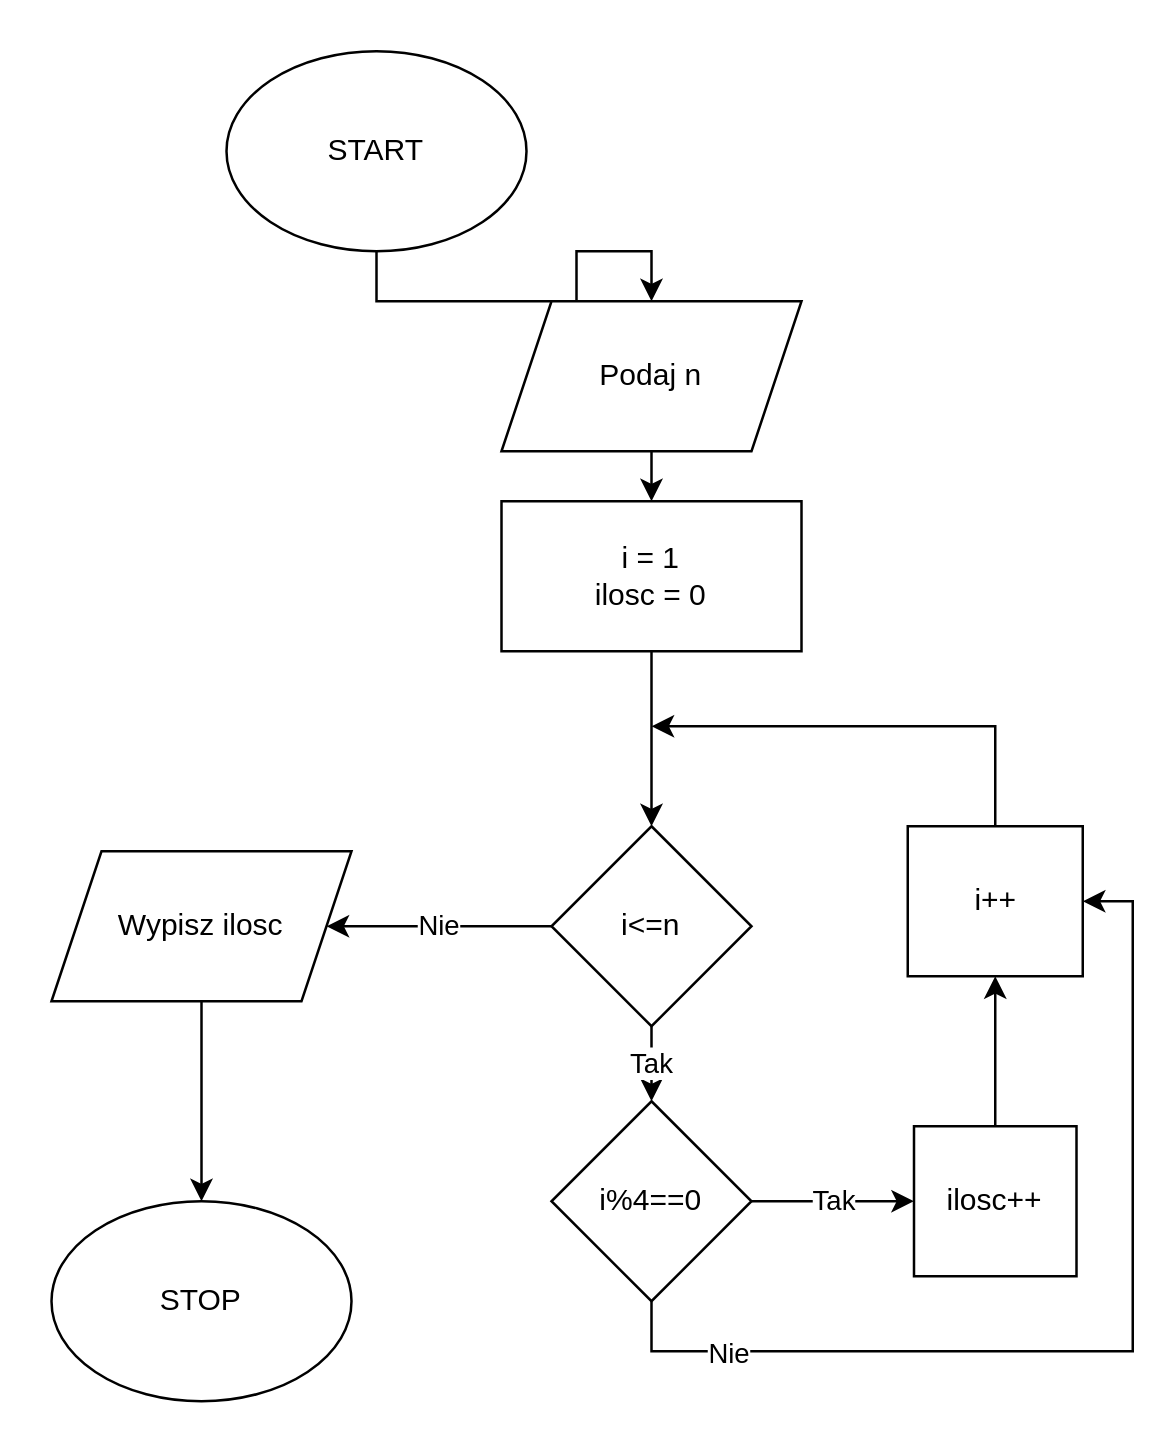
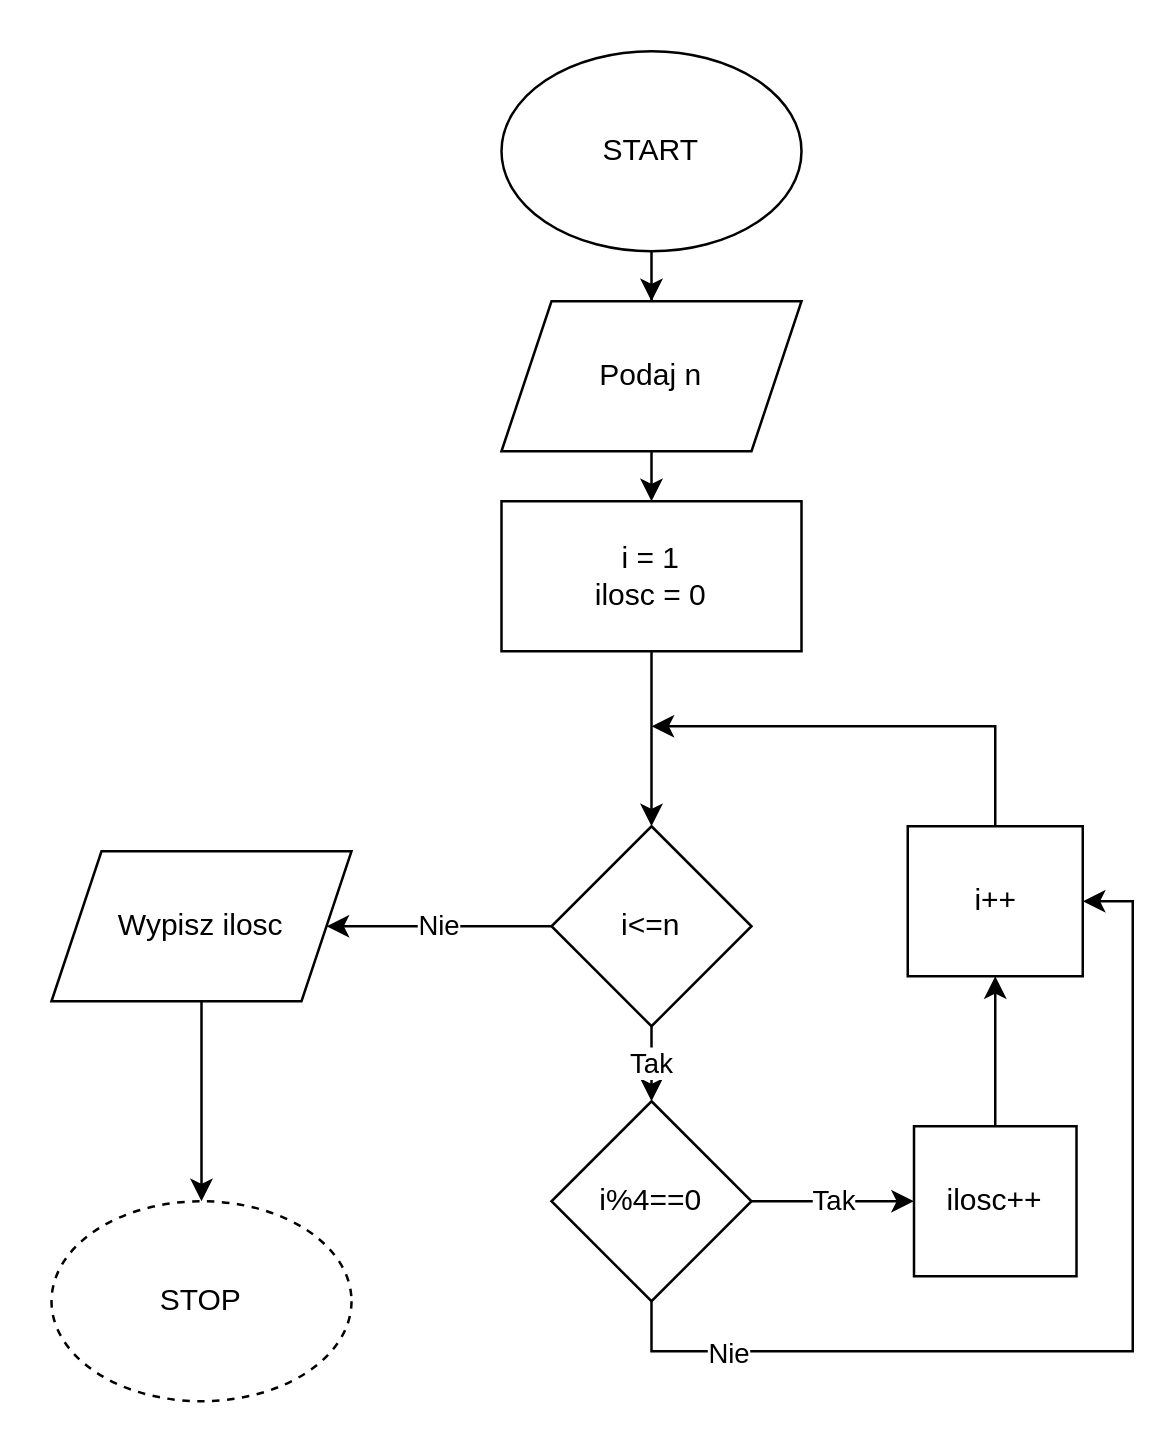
  <mxCell id="0" />
  <mxCell id="1" parent="0" />
  <mxCell id="2" style="edgeStyle=orthogonalEdgeStyle;rounded=0;orthogonalLoop=1;jettySize=auto;html=1;exitX=0.5;exitY=1;exitDx=0;exitDy=0;" edge="1" parent="1" source="3" target="7"><mxGeometry relative="1" as="geometry" /></mxCell>
- <mxCell id="3" value="START" style="ellipse;whiteSpace=wrap;html=1;" vertex="1" parent="1"><mxGeometry x="90" y="20" width="120" height="80" as="geometry" /></mxCell>
+ <mxCell id="3" value="START" style="ellipse;whiteSpace=wrap;html=1;" vertex="1" parent="1"><mxGeometry x="200" y="20" width="120" height="80" as="geometry" /></mxCell>
  <mxCell id="4" style="edgeStyle=orthogonalEdgeStyle;rounded=0;orthogonalLoop=1;jettySize=auto;html=1;entryX=0.5;entryY=0;entryDx=0;entryDy=0;" edge="1" parent="1" source="5" target="10"><mxGeometry relative="1" as="geometry" /></mxCell>
  <mxCell id="5" value="i = 1&lt;br&gt;ilosc = 0" style="rounded=0;whiteSpace=wrap;html=1;" vertex="1" parent="1"><mxGeometry x="200" y="200" width="120" height="60" as="geometry" /></mxCell>
  <mxCell id="6" style="edgeStyle=orthogonalEdgeStyle;rounded=0;orthogonalLoop=1;jettySize=auto;html=1;exitX=0.5;exitY=1;exitDx=0;exitDy=0;entryX=0.5;entryY=0;entryDx=0;entryDy=0;" edge="1" parent="1" source="7" target="5"><mxGeometry relative="1" as="geometry" /></mxCell>
  <mxCell id="7" value="Podaj n" style="shape=parallelogram;perimeter=parallelogramPerimeter;whiteSpace=wrap;html=1;fixedSize=1;" vertex="1" parent="1"><mxGeometry x="200" y="120" width="120" height="60" as="geometry" /></mxCell>
  <mxCell id="8" value="Tak" style="edgeStyle=orthogonalEdgeStyle;rounded=0;orthogonalLoop=1;jettySize=auto;html=1;" edge="1" parent="1" source="10" target="14"><mxGeometry relative="1" as="geometry" /></mxCell>
  <mxCell id="9" value="Nie" style="edgeStyle=orthogonalEdgeStyle;rounded=0;orthogonalLoop=1;jettySize=auto;html=1;exitX=0;exitY=0.5;exitDx=0;exitDy=0;entryX=1;entryY=0.5;entryDx=0;entryDy=0;" edge="1" parent="1" source="10" target="20"><mxGeometry relative="1" as="geometry"><mxPoint x="140" y="370" as="targetPoint" /></mxGeometry></mxCell>
  <mxCell id="10" value="i&amp;lt;=n" style="rhombus;whiteSpace=wrap;html=1;" vertex="1" parent="1"><mxGeometry x="220" y="330" width="80" height="80" as="geometry" /></mxCell>
  <mxCell id="11" value="&lt;div&gt;Tak&lt;/div&gt;" style="edgeStyle=orthogonalEdgeStyle;rounded=0;orthogonalLoop=1;jettySize=auto;html=1;" edge="1" parent="1" source="14" target="16"><mxGeometry relative="1" as="geometry" /></mxCell>
  <mxCell id="12" style="edgeStyle=orthogonalEdgeStyle;rounded=0;orthogonalLoop=1;jettySize=auto;html=1;exitX=0.5;exitY=1;exitDx=0;exitDy=0;entryX=1;entryY=0.5;entryDx=0;entryDy=0;" edge="1" parent="1" source="14" target="18"><mxGeometry relative="1" as="geometry" /></mxCell>
  <mxCell id="13" value="Nie" style="edgeLabel;html=1;align=center;verticalAlign=middle;resizable=0;points=[];" vertex="1" connectable="0" parent="12"><mxGeometry x="-0.816" relative="1" as="geometry"><mxPoint x="12" as="offset" /></mxGeometry></mxCell>
  <mxCell id="14" value="i%4==0" style="rhombus;whiteSpace=wrap;html=1;" vertex="1" parent="1"><mxGeometry x="220" y="440" width="80" height="80" as="geometry" /></mxCell>
  <mxCell id="15" style="edgeStyle=orthogonalEdgeStyle;rounded=0;orthogonalLoop=1;jettySize=auto;html=1;entryX=0.5;entryY=1;entryDx=0;entryDy=0;" edge="1" parent="1" source="16" target="18"><mxGeometry relative="1" as="geometry" /></mxCell>
  <mxCell id="16" value="ilosc++" style="rounded=0;whiteSpace=wrap;html=1;" vertex="1" parent="1"><mxGeometry x="365" y="450" width="65" height="60" as="geometry" /></mxCell>
  <mxCell id="17" style="edgeStyle=orthogonalEdgeStyle;rounded=0;orthogonalLoop=1;jettySize=auto;html=1;exitX=0.5;exitY=0;exitDx=0;exitDy=0;" edge="1" parent="1" source="18"><mxGeometry relative="1" as="geometry"><mxPoint x="260" y="290" as="targetPoint" /><Array as="points"><mxPoint x="398" y="290" /></Array></mxGeometry></mxCell>
  <mxCell id="18" value="i++" style="rounded=0;whiteSpace=wrap;html=1;" vertex="1" parent="1"><mxGeometry x="362.5" y="330" width="70" height="60" as="geometry" /></mxCell>
  <mxCell id="19" style="edgeStyle=orthogonalEdgeStyle;rounded=0;orthogonalLoop=1;jettySize=auto;html=1;exitX=0.5;exitY=1;exitDx=0;exitDy=0;entryX=0.5;entryY=0;entryDx=0;entryDy=0;" edge="1" parent="1" source="20" target="21"><mxGeometry relative="1" as="geometry" /></mxCell>
  <mxCell id="20" value="Wypisz ilosc" style="shape=parallelogram;perimeter=parallelogramPerimeter;whiteSpace=wrap;html=1;fixedSize=1;" vertex="1" parent="1"><mxGeometry x="20" y="340" width="120" height="60" as="geometry" /></mxCell>
- <mxCell id="21" value="STOP" style="ellipse;whiteSpace=wrap;html=1;" vertex="1" parent="1"><mxGeometry x="20" y="480" width="120" height="80" as="geometry" /></mxCell>
+ <mxCell id="21" value="STOP" style="ellipse;whiteSpace=wrap;html=1;dashed=1;" vertex="1" parent="1"><mxGeometry x="20" y="480" width="120" height="80" as="geometry" /></mxCell>
